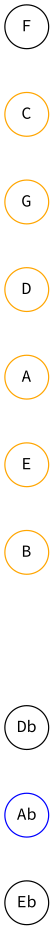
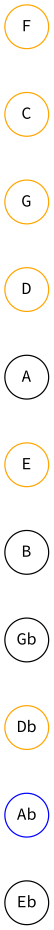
  graph {
    fontname="Source Code Pro"
    mindist=.1
    node [fontname="Source Code Pro" margin=0 shape=circle]
    edge [fontname="Source Code Pro" style=invis]
    E [color=orange]
-   B [color=orange]
-   Db
+   B
+   Gb
+   Db [color=orange]
    Ab [color=blue]
    Eb [color=black]
-   F
+   F [color=orange]
    C [color=orange]
    G [color=orange]
    D [color=orange]
-   A [color=orange]
+   A
    subgraph sub_1 {
      E
      B
+     Gb
      Db
      Ab
      Eb
      F
      C
      G
      D
      A
    }
    E -- B
+   B -- Gb
+   Gb -- Db
    Db -- Ab
    Ab -- Eb
    F -- C
    C -- G
    G -- D
    D -- A
    A -- E
  }
